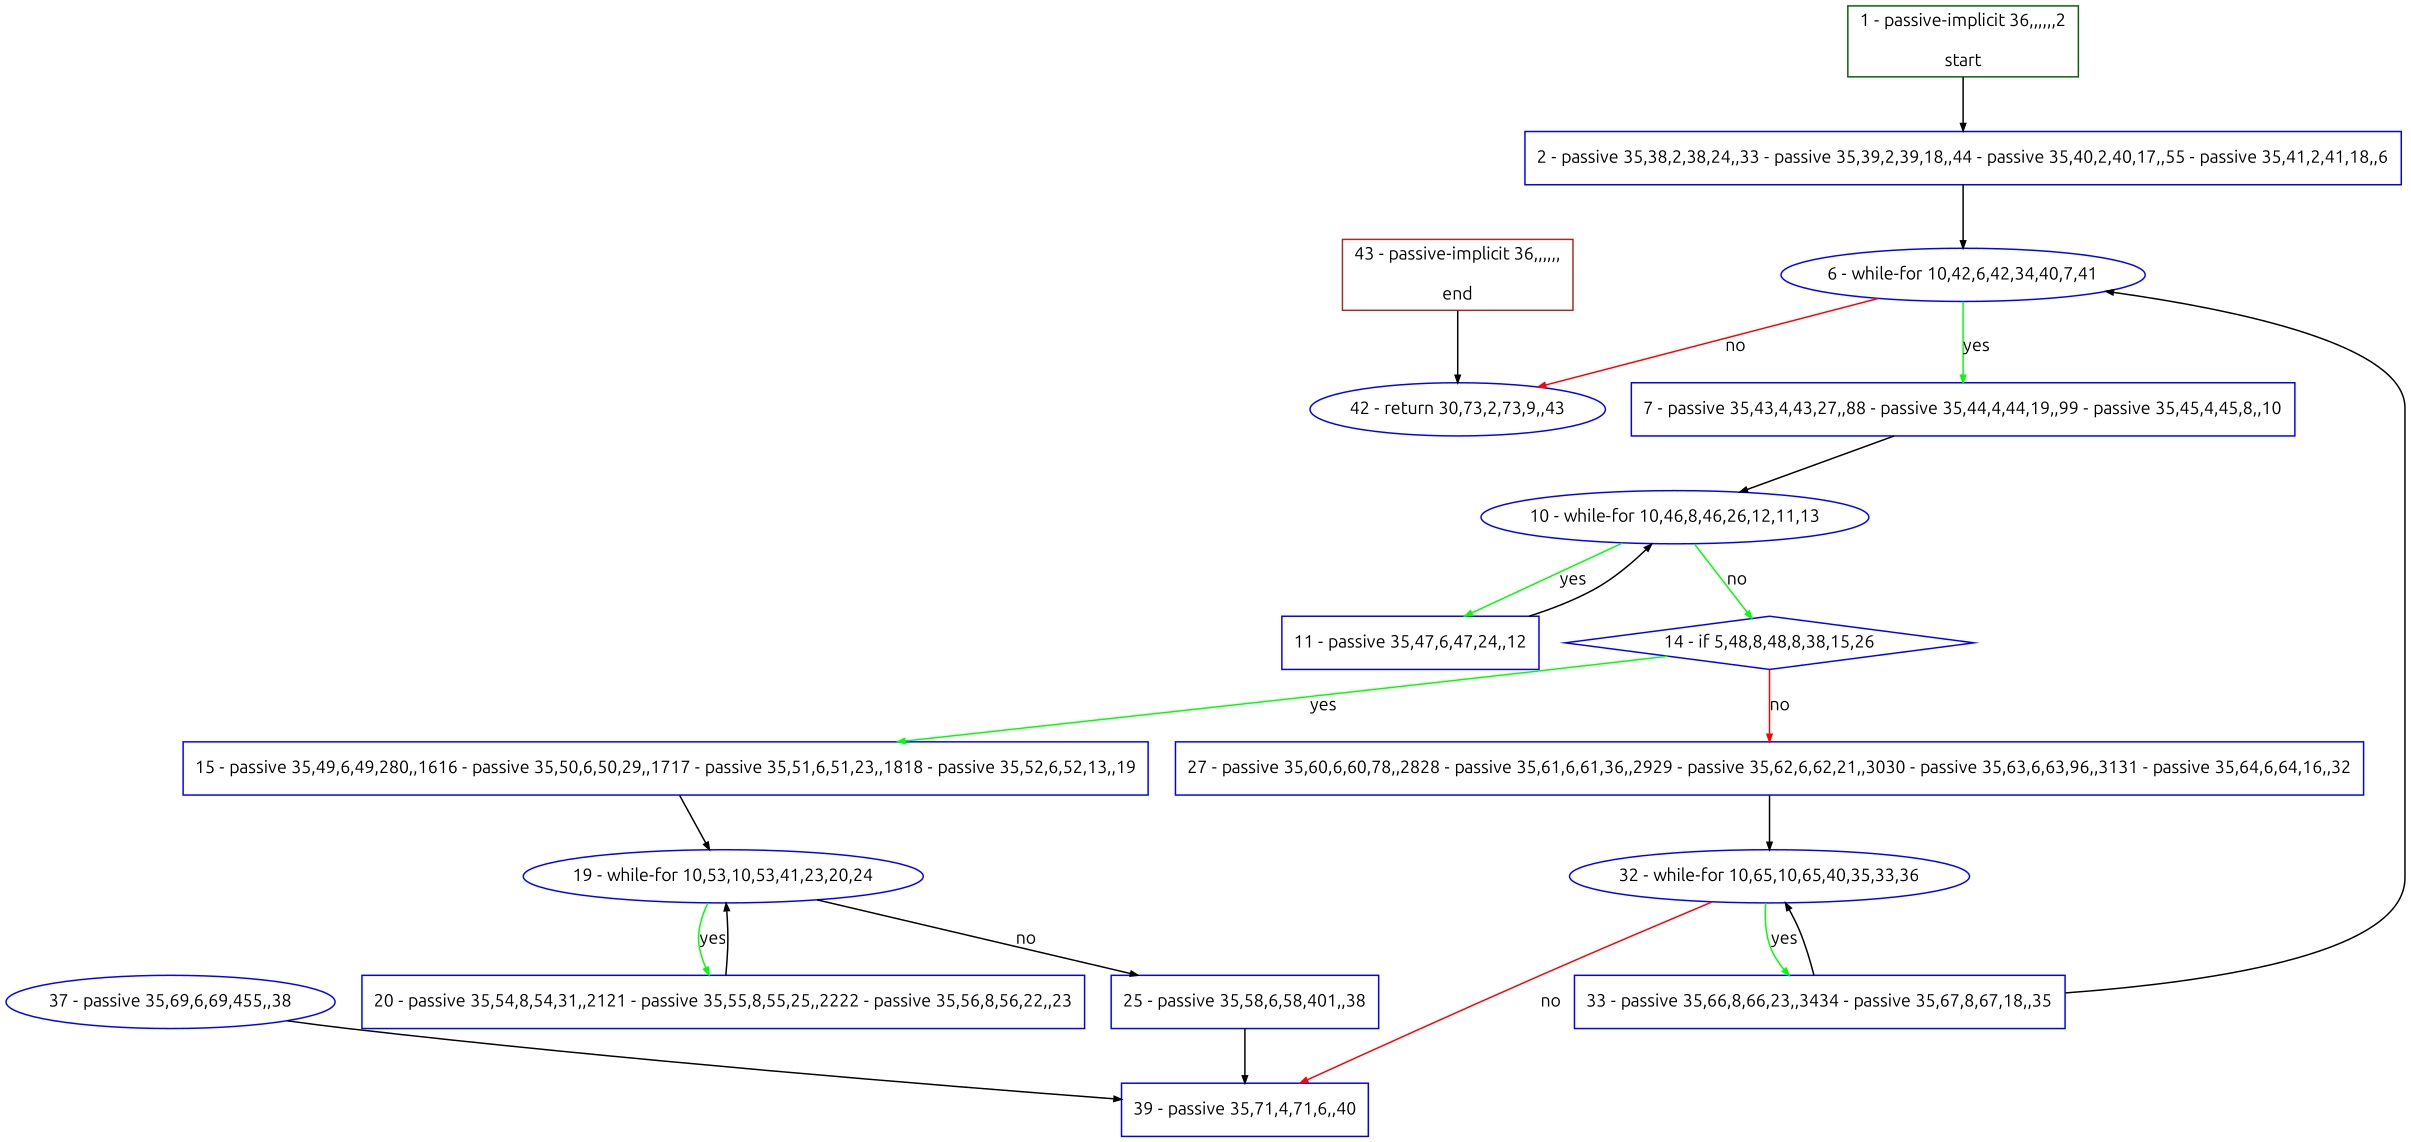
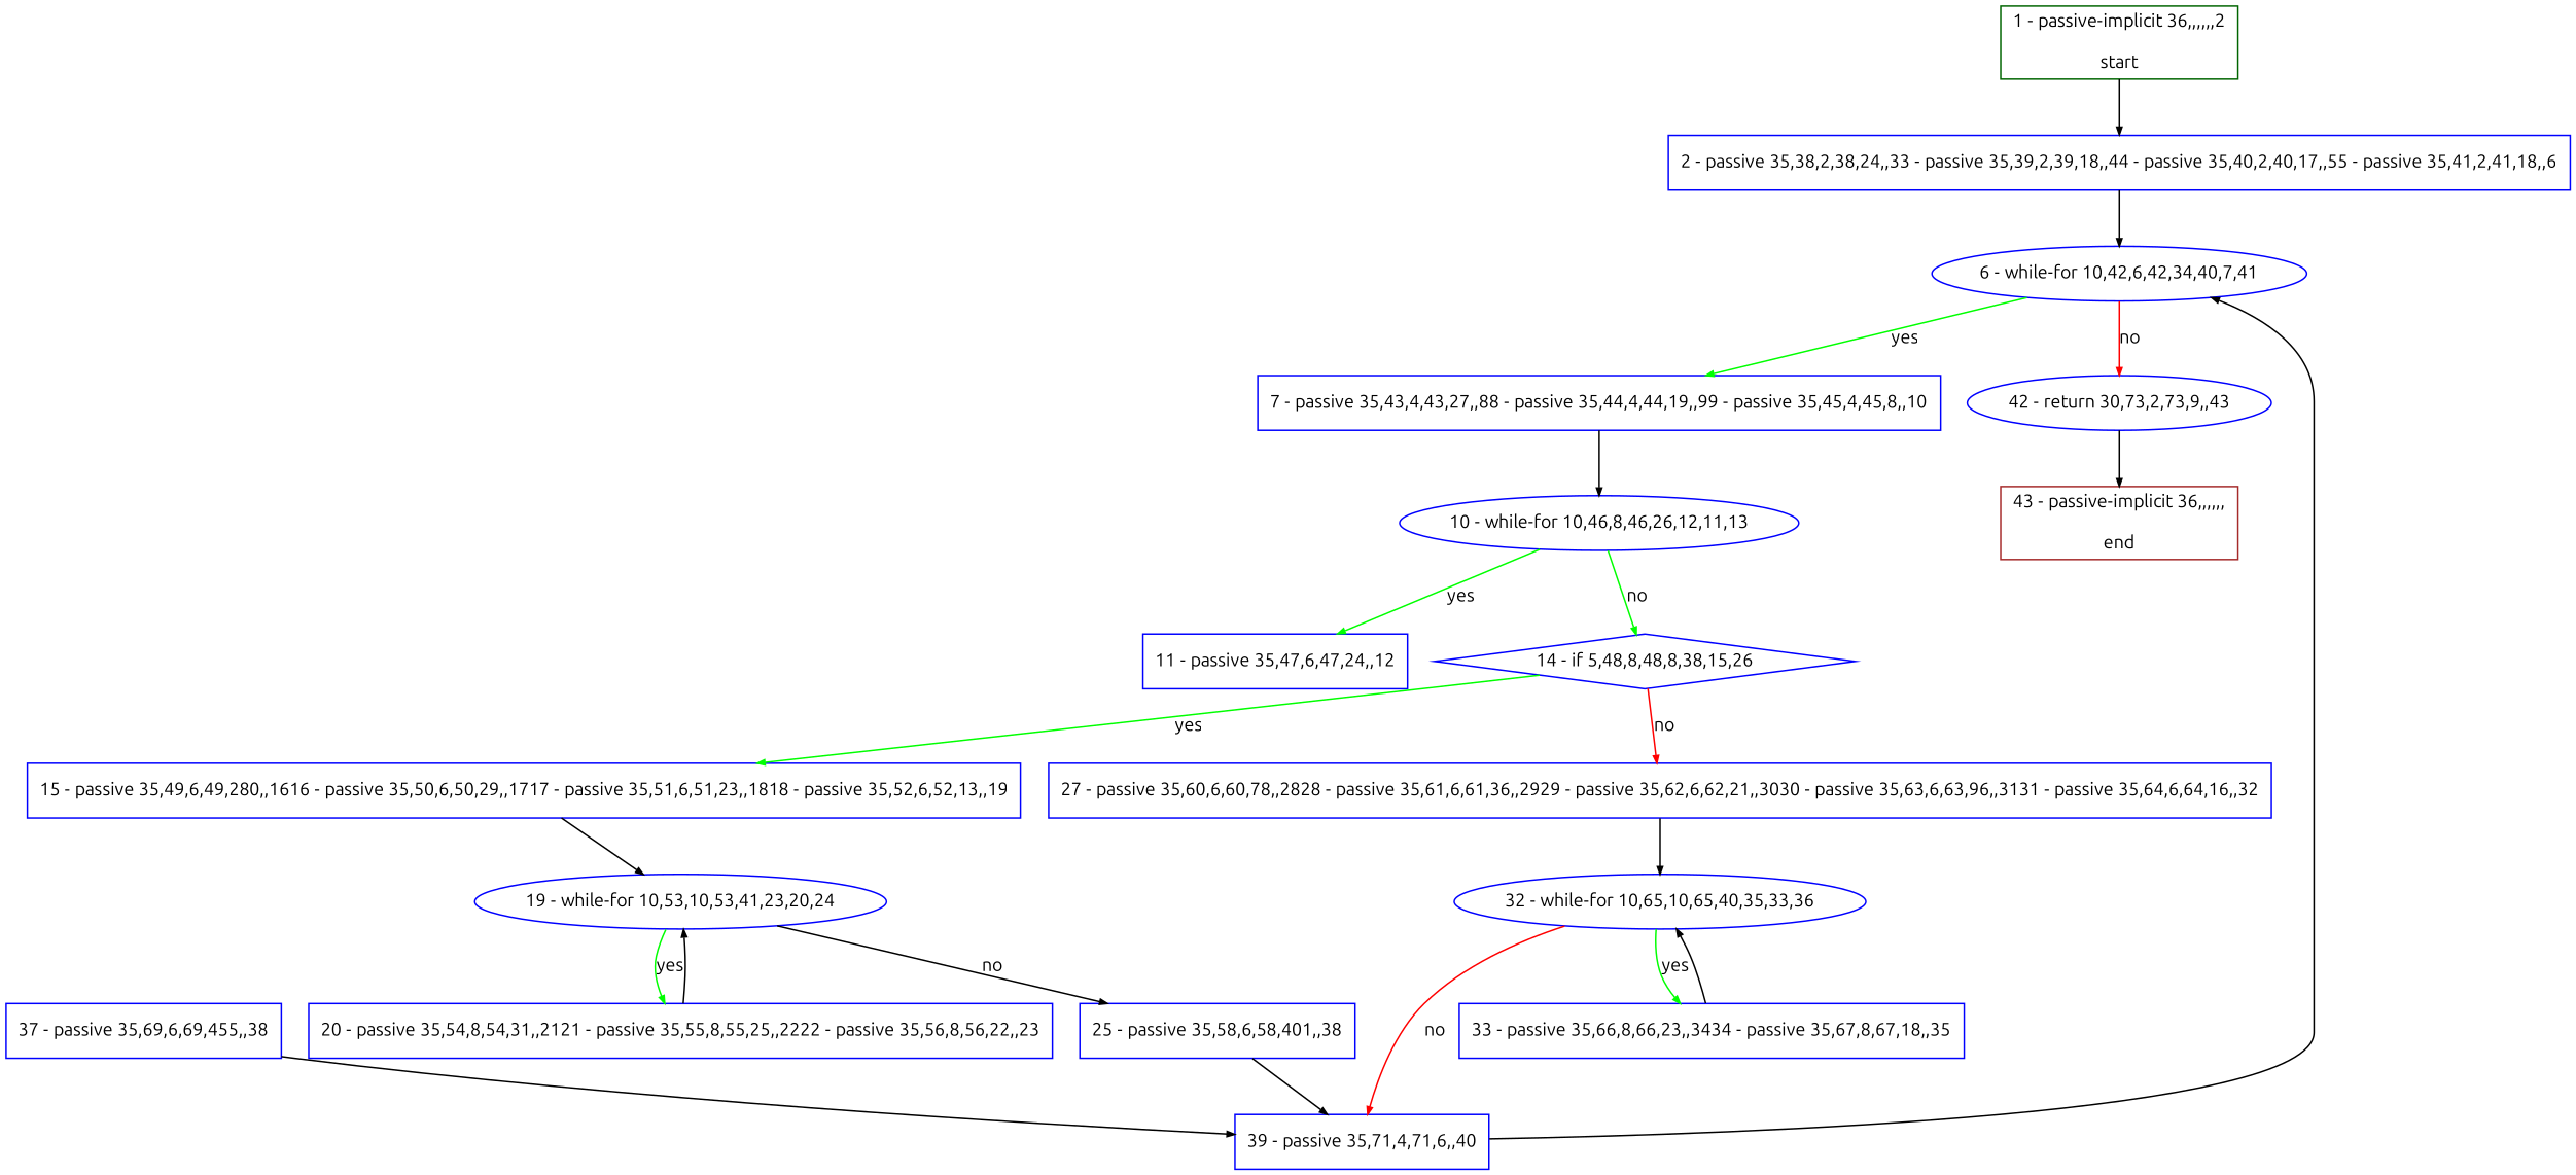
  digraph {
    bgcolor=white
    compound=true
    fillcolor="#FFFFCC"
    fontname=Ubuntu
    fontsize=12
    pack=true
    packmode=clust
    style="rounded,filled"
    node [color="#0000ff" compound=true fillcolor="#ffffff" fixedsize=false fontname=Ubuntu fontsize=12 node_initialized=no shape=box style=filled]
    edge [arrowhead=normal arrowsize=0.5 arrowtail=none color="#000000" compound=true dir=forward fontcolor=black fontname=Ubuntu fontsize=12]
    n1 [label="2 - passive 35,38,2,38,24,,33 - passive 35,39,2,39,18,,44 - passive 35,40,2,40,17,,55 - passive 35,41,2,41,18,,6"]
    n2 [label="6 - while-for 10,42,6,42,34,40,7,41" shape=oval]
    n3 [label="7 - passive 35,43,4,43,27,,88 - passive 35,44,4,44,19,,99 - passive 35,45,4,45,8,,10"]
    n4 [label="42 - return 30,73,2,73,9,,43" shape=ellipse]
    n5 [color="#006400" label="1 - passive-implicit 36,,,,,,2\n\nstart"]
    n6 [label="10 - while-for 10,46,8,46,26,12,11,13" shape=oval]
    n7 [color="#a52a2a" label="43 - passive-implicit 36,,,,,,\n\nend"]
    n8 [label="11 - passive 35,47,6,47,24,,12"]
    n9 [label="14 - if 5,48,8,48,8,38,15,26" shape=diamond]
    n10 [label="15 - passive 35,49,6,49,280,,1616 - passive 35,50,6,50,29,,1717 - passive 35,51,6,51,23,,1818 - passive 35,52,6,52,13,,19"]
    n11 [label="27 - passive 35,60,6,60,78,,2828 - passive 35,61,6,61,36,,2929 - passive 35,62,6,62,21,,3030 - passive 35,63,6,63,96,,3131 - passive 35,64,6,64,16,,32"]
    n12 [label="19 - while-for 10,53,10,53,41,23,20,24" shape=oval]
    n13 [label="32 - while-for 10,65,10,65,40,35,33,36" shape=oval]
    n14 [label="20 - passive 35,54,8,54,31,,2121 - passive 35,55,8,55,25,,2222 - passive 35,56,8,56,22,,23"]
    n15 [label="25 - passive 35,58,6,58,401,,38"]
    n16 [label="39 - passive 35,71,4,71,6,,40"]
    n17 [label="33 - passive 35,66,8,66,23,,3434 - passive 35,67,8,67,18,,35"]
-   n18 [label="37 - passive 35,69,6,69,455,,38" shape=ellipse]
+   n18 [label="37 - passive 35,69,6,69,455,,38"]
    n1 -> n2
    n2 -> n3 [color="#00ff00" label=yes]
    n2 -> n4 [color="#ff0000" label=no]
    n3 -> n6
-   n7 -> n4
+   n4 -> n7
    n5 -> n1
    n6 -> n8 [color="#00ff00" label=yes]
    n6 -> n9 [color="#00ff00" label=no]
-   n8 -> n6
    n9 -> n10 [color="#00ff00" label=yes]
    n9 -> n11 [color="#ff0000" label=no]
    n10 -> n12
    n11 -> n13
    n12 -> n14 [color="#00ff00" label=yes]
    n12 -> n15 [label=no]
    n13 -> n16 [color="#ff0000" label=no]
    n13 -> n17 [color="#00ff00" label=yes]
    n14 -> n12
    n15 -> n16
-   n17 -> n2
+   n16 -> n2
    n17 -> n13
    n18 -> n16
  }
